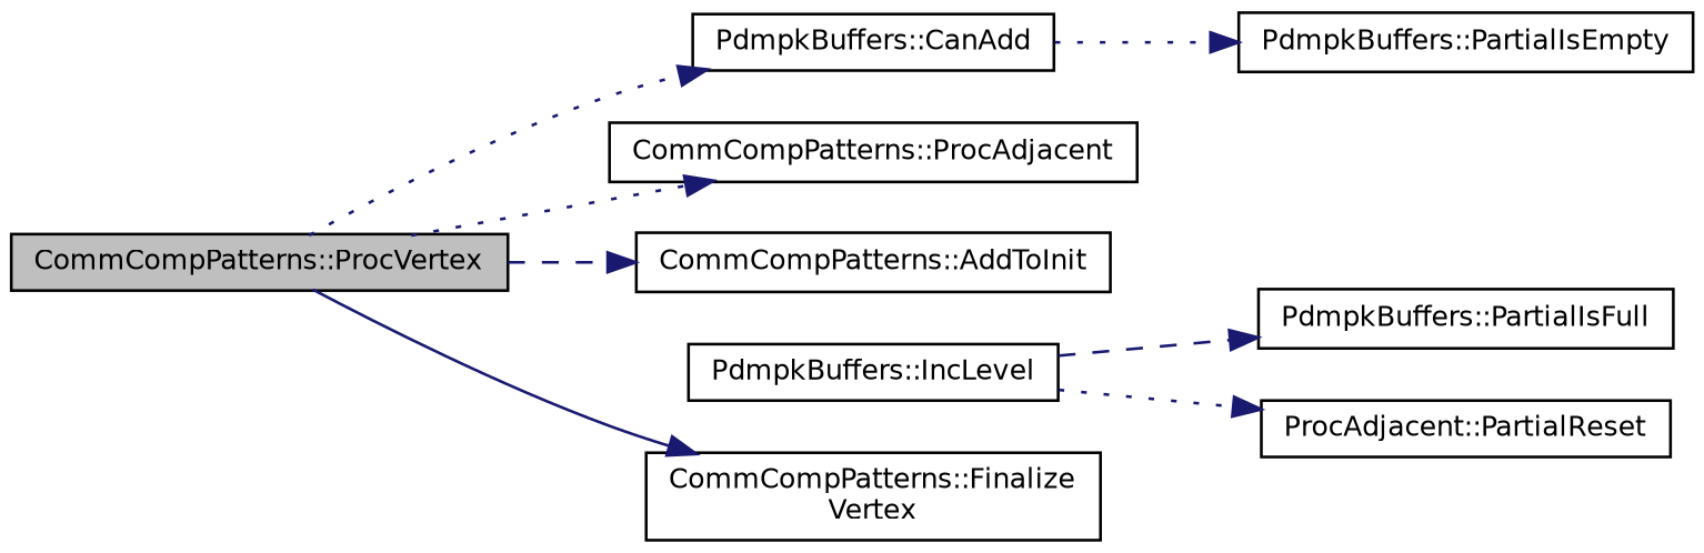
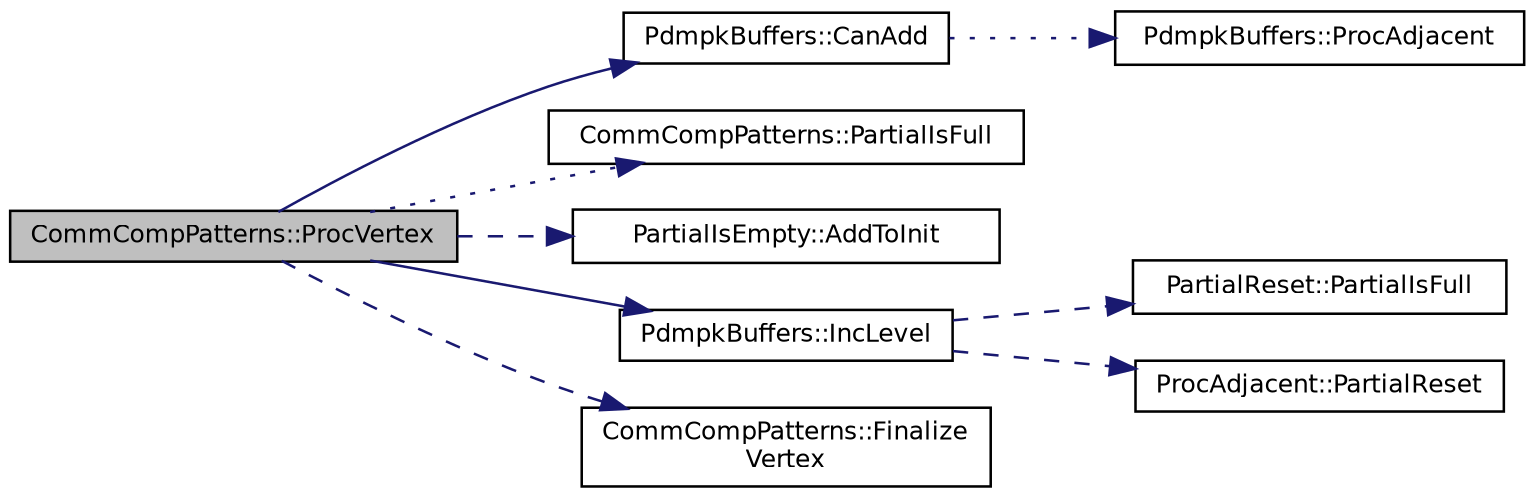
  digraph {
    rankdir=LR
    node [color=black fillcolor=white fontname=Helvetica fontsize=10 shape=record style=filled]
    edge [color=midnightblue fontname=Helvetica fontsize=10 labelfontname=Helvetica labelfontsize=10 style=dotted]
    n1 [fillcolor=grey75 fontcolor=black height=0.2 label="CommCompPatterns::ProcVertex" width=0.4]
    n2 [height=0.2 label="PdmpkBuffers::CanAdd" width=0.4]
-   n3 [height=0.2 label="CommCompPatterns::ProcAdjacent" width=0.4]
-   n4 [height=0.2 label="CommCompPatterns::AddToInit" width=0.4]
+   n3 [height=0.2 label="CommCompPatterns::PartialIsFull" width=0.4]
+   n4 [height=0.2 label="PartialIsEmpty::AddToInit" width=0.4]
    n5 [height=0.2 label="PdmpkBuffers::IncLevel" width=0.4]
    n6 [height=0.2 label="CommCompPatterns::Finalize\lVertex" width=0.4]
-   n7 [height=0.2 label="PdmpkBuffers::PartialIsEmpty" width=0.4]
-   n8 [height=0.2 label="PdmpkBuffers::PartialIsFull" width=0.4]
+   n7 [height=0.2 label="PdmpkBuffers::ProcAdjacent" width=0.4]
+   n8 [height=0.2 label="PartialReset::PartialIsFull" width=0.4]
    n9 [height=0.2 label="ProcAdjacent::PartialReset" width=0.4]
-   n1 -> n2
+   n1 -> n2 [style=solid]
    n1 -> n3
    n1 -> n4 [style=dashed]
-   n1 -> n6 [style=solid]
+   n1 -> n5 [style=solid]
+   n1 -> n6 [style=dashed]
    n2 -> n7
    n5 -> n8 [style=dashed]
-   n5 -> n9
+   n5 -> n9 [style=dashed]
  }
